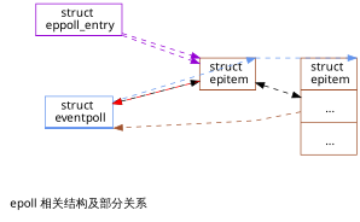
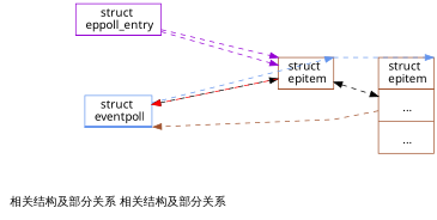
  digraph {
    compound=true
    nodesep=1
    rankdir=LR
    ranksep=.75
    splines=polyline
    node [fontname="Microsoft YaHei" fontsize=14 shape=record color=sienna]
    edge [fontname="Microsoft YaHei" fontsize=11 headport=next style=dashed tailport=ep]
-   n1 [label="epoll 相关结构及部分关系" shape=plaintext color=""]
+   n1 [label="相关结构及部分关系 相关结构及部分关系" shape=plaintext color=""]
    n2 [color=cornflowerblue label="<eventpoll> struct \n eventpoll |\n            <lock> spinlock_t lock; |\n            <mutex> struct mutex mtx; |\n            <wq> wait_queue_head_t wq; |\n            <poll_wait> wait_queue_head_t poll_wait; |\n            <rdllist> struct list_head rdllist; |\n            <ovflist> struct epitem *ovflist; |\n            <rbr> struct rb_root_cached rbr; |\n            <ws> struct wakeup_source *ws; |\n            <user> struct user_struct *user; |\n            <file> struct file *file; |\n            <visited> int visited; |\n            <visited_list_link> struct list_head visited_list_link;"]
    n3 [label="<epitem> struct \n epitem  |\n            <rb>struct rb_node rbn;\nstruct rcu_head rcu; |\n            <rdllink> struct list_head rdllink; |\n            <next> struct epitem *next; |\n            <ffd> struct epoll_filefd ffd; |\n            <nwait> int nwait; |\n            <pwqlist> struct list_head pwqlist; |\n            <ep> struct eventpoll *ep; |\n            <fllink> struct list_head fllink; |\n            <ws> struct wakeup_source __rcu *ws; |\n            <event> struct epoll_event event;"]
    n4 [label="<epitem> struct \n epitem |\n            <rb>struct rb_node rbn;\nstruct rcu_head rcu; |\n            <rdllink> struct list_head rdllink; |\n            <next> struct epitem *next; |\n            <ep> struct eventpoll *ep; |\n             ··· |\n             ··· "]
    n5 [color=darkviolet label="<entry> struct \n eppoll_entry |\n            <llink> struct list_head llink; |\n            <base> struct epitem *base; |\n            <wait> wait_queue_entry_t wait; |\n            <whead> wait_queue_head_t *whead;"]
    n2 -> n3 [color=cornflowerblue tailport=ovflist]
    n2 -> n3 [dir=both headport=rdllink tailport=rdllist]
    n3 -> n2 [color=red headport=""]
    n3 -> n4 [color=cornflowerblue tailport=next]
    n3 -> n4 [dir=both headport=rdllink tailport=rdllink]
    n4 -> n2 [color=sienna headport=se]
    n5 -> n3 [color=darkviolet headport=pwqlist tailport=llink]
    n5 -> n3 [color=darkviolet headport=nw tailport=base]
  }
